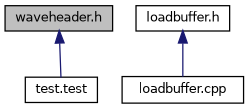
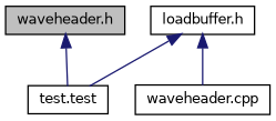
  digraph {
    fontname="DejaVu Sans"
    node [color=black fontname="DejaVu Sans" fontsize=10 shape=record]
    edge [color=midnightblue dir=back fontname="DejaVu Sans" fontsize=10 labelfontname=Helvetica labelfontsize=10 style=solid]
    n1 [fillcolor=grey75 fontcolor=black height=0.2 label="waveheader.h" style=filled width=0.4]
    n2 [height=0.2 label="test.test" width=0.4]
    n3 [height=0.2 label="loadbuffer.h" width=0.4]
-   n4 [height=0.2 label="loadbuffer.cpp" width=0.4]
+   n4 [height=0.2 label="waveheader.cpp" width=0.4]
    n1 -> n2
+   n3 -> n2
    n3 -> n4
  }
